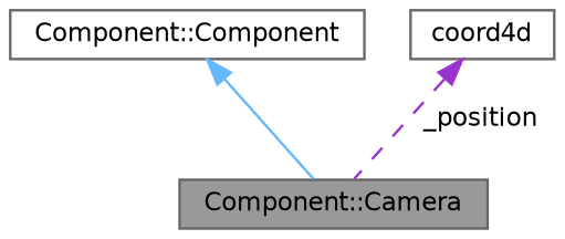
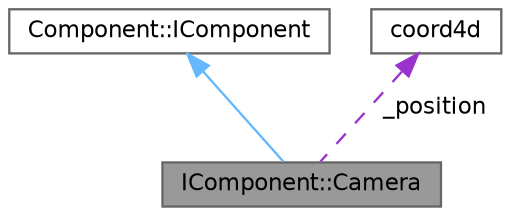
  digraph {
    node [color=gray40 fillcolor=white fontname=Helvetica fontsize=10 shape=box style=filled]
    edge [dir=back fontname=Helvetica fontsize=10 labelfontname=Helvetica labelfontsize=10]
-   n1 [fillcolor=grey60 fontcolor=black height=0.2 label="Component::Camera" width=0.4]
-   n2 [height=0.2 label="Component::Component" width=0.4]
+   n1 [fillcolor=grey60 fontcolor=black height=0.2 label="IComponent::Camera" width=0.4]
+   n2 [height=0.2 label="Component::IComponent" width=0.4]
    n3 [height=0.2 label=coord4d width=0.4]
    n2 -> n1 [color=steelblue1 style=solid]
    n3 -> n1 [color=darkorchid3 label=" _position" style=dashed]
  }
